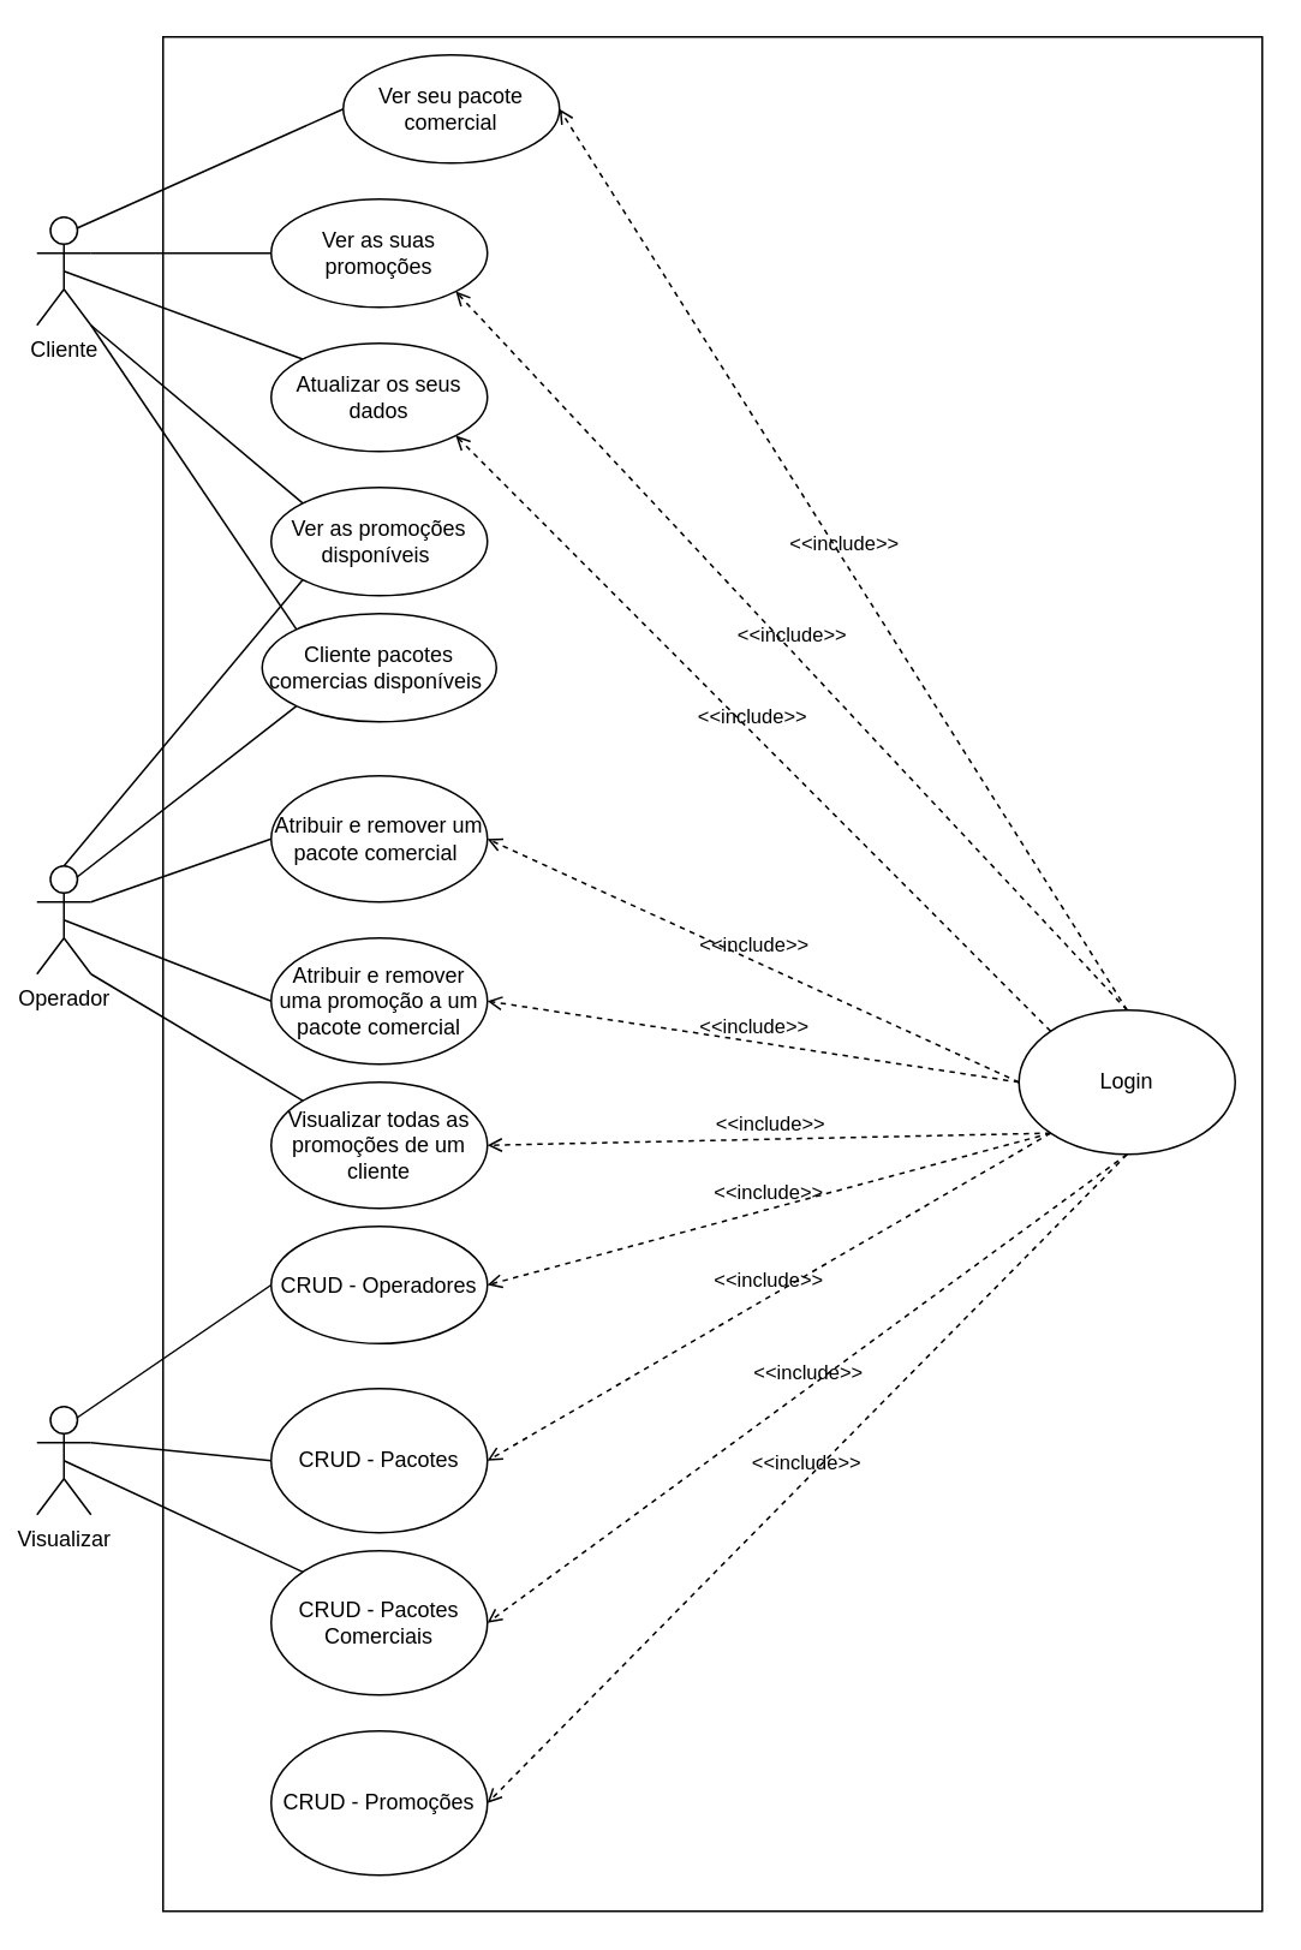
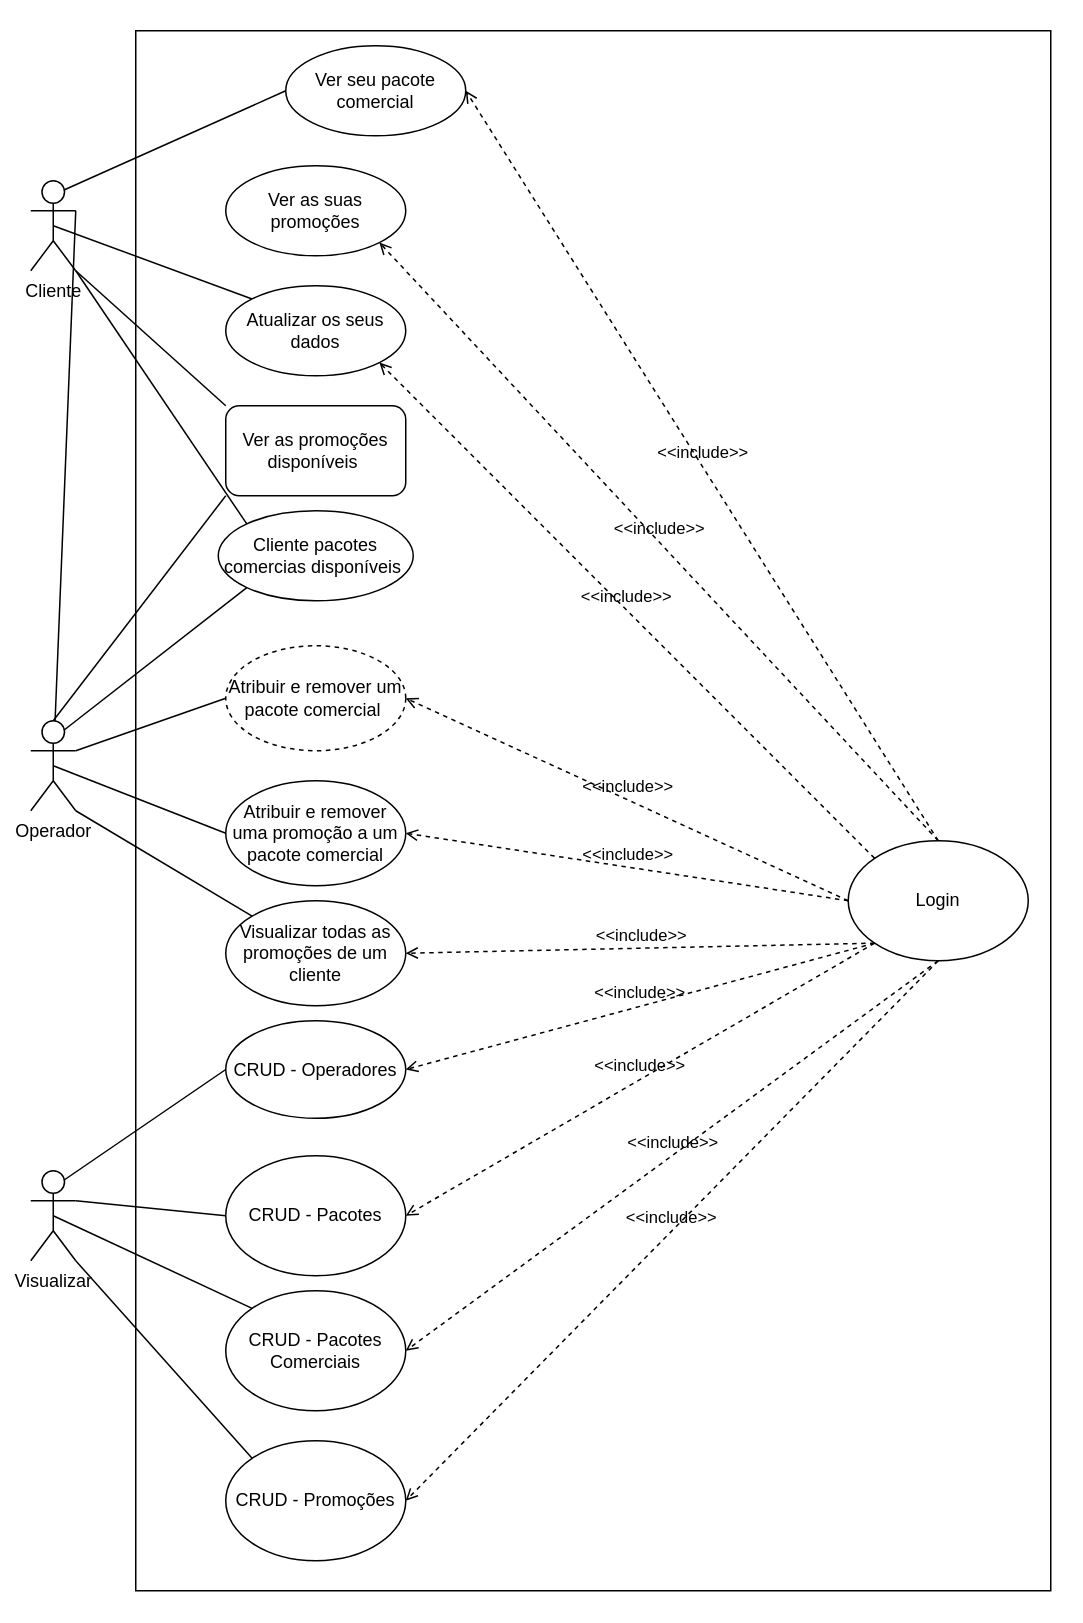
  <mxCell id="0" />
  <mxCell id="1" parent="0" />
  <mxCell id="2" value="" style="rounded=0;whiteSpace=wrap;html=1;" parent="1" vertex="1"><mxGeometry x="90" y="20" width="610" height="1040" as="geometry" /></mxCell>
  <mxCell id="3" value="Visualizar" style="shape=umlActor;verticalLabelPosition=bottom;verticalAlign=top;html=1;outlineConnect=0;" parent="1" vertex="1"><mxGeometry x="20" y="780" width="30" height="60" as="geometry" /></mxCell>
  <mxCell id="4" value="Operador" style="shape=umlActor;verticalLabelPosition=bottom;verticalAlign=top;html=1;outlineConnect=0;" parent="1" vertex="1"><mxGeometry x="20" y="480" width="30" height="60" as="geometry" /></mxCell>
  <mxCell id="5" value="Cliente" style="shape=umlActor;verticalLabelPosition=bottom;verticalAlign=top;html=1;outlineConnect=0;" parent="1" vertex="1"><mxGeometry x="20" y="120" width="30" height="60" as="geometry" /></mxCell>
  <mxCell id="6" value="Ver seu pacote comercial" style="ellipse;whiteSpace=wrap;html=1;" parent="1" vertex="1"><mxGeometry x="190" y="30" width="120" height="60" as="geometry" /></mxCell>
  <mxCell id="7" value="Ver as suas promoções" style="ellipse;whiteSpace=wrap;html=1;" parent="1" vertex="1"><mxGeometry x="150" y="110" width="120" height="60" as="geometry" /></mxCell>
- <mxCell id="8" value="Ver as promoções disponíveis&amp;nbsp;" style="ellipse;whiteSpace=wrap;html=1;" parent="1" vertex="1"><mxGeometry x="150" y="270" width="120" height="60" as="geometry" /></mxCell>
+ <mxCell id="8" value="Ver as promoções disponíveis&amp;nbsp;" style="whiteSpace=wrap;html=1;rounded=1;" parent="1" vertex="1"><mxGeometry x="150" y="270" width="120" height="60" as="geometry" /></mxCell>
  <mxCell id="9" value="Atualizar os seus dados" style="ellipse;whiteSpace=wrap;html=1;" parent="1" vertex="1"><mxGeometry x="150" y="190" width="120" height="60" as="geometry" /></mxCell>
  <mxCell id="10" value="Cliente pacotes comercias disponíveis&amp;nbsp;" style="ellipse;whiteSpace=wrap;html=1;" parent="1" vertex="1"><mxGeometry x="145" y="340" width="130" height="60" as="geometry" /></mxCell>
  <mxCell id="11" value="" style="endArrow=none;html=1;entryX=0;entryY=0.5;entryDx=0;entryDy=0;exitX=0.75;exitY=0.1;exitDx=0;exitDy=0;exitPerimeter=0;" parent="1" source="5" target="6" edge="1"><mxGeometry width="50" height="50" relative="1" as="geometry"><mxPoint x="80" y="120" as="sourcePoint" /><mxPoint x="130" y="70" as="targetPoint" /></mxGeometry></mxCell>
- <mxCell id="12" value="" style="endArrow=none;html=1;exitX=1;exitY=0.333;exitDx=0;exitDy=0;exitPerimeter=0;entryX=0;entryY=0.5;entryDx=0;entryDy=0;" parent="1" source="5" target="7" edge="1"><mxGeometry width="50" height="50" relative="1" as="geometry"><mxPoint x="340" y="240" as="sourcePoint" /><mxPoint x="390" y="190" as="targetPoint" /></mxGeometry></mxCell>
+ <mxCell id="12" value="" style="endArrow=none;html=1;exitX=1;exitY=0.333;exitDx=0;exitDy=0;exitPerimeter=0;" parent="1" source="5" target="4" edge="1"><mxGeometry width="50" height="50" relative="1" as="geometry"><mxPoint x="340" y="240" as="sourcePoint" /><mxPoint x="390" y="190" as="targetPoint" /></mxGeometry></mxCell>
  <mxCell id="13" value="" style="endArrow=none;html=1;exitX=1;exitY=1;exitDx=0;exitDy=0;exitPerimeter=0;entryX=0;entryY=0;entryDx=0;entryDy=0;" parent="1" source="5" target="8" edge="1"><mxGeometry width="50" height="50" relative="1" as="geometry"><mxPoint x="60" y="150" as="sourcePoint" /><mxPoint x="160" y="150" as="targetPoint" /></mxGeometry></mxCell>
  <mxCell id="14" value="" style="endArrow=none;html=1;exitX=0.5;exitY=0.5;exitDx=0;exitDy=0;exitPerimeter=0;entryX=0;entryY=0;entryDx=0;entryDy=0;" parent="1" source="5" target="9" edge="1"><mxGeometry width="50" height="50" relative="1" as="geometry"><mxPoint x="340" y="240" as="sourcePoint" /><mxPoint x="390" y="190" as="targetPoint" /></mxGeometry></mxCell>
  <mxCell id="15" value="" style="endArrow=none;html=1;exitX=1;exitY=1;exitDx=0;exitDy=0;exitPerimeter=0;entryX=0;entryY=0;entryDx=0;entryDy=0;" parent="1" source="5" target="10" edge="1"><mxGeometry width="50" height="50" relative="1" as="geometry"><mxPoint x="60" y="190" as="sourcePoint" /><mxPoint x="177.574" y="288.787" as="targetPoint" /></mxGeometry></mxCell>
- <mxCell id="16" value="Atribuir e remover um pacote comercial&amp;nbsp;" style="ellipse;whiteSpace=wrap;html=1;" parent="1" vertex="1"><mxGeometry x="150" y="430" width="120" height="70" as="geometry" /></mxCell>
+ <mxCell id="16" value="Atribuir e remover um pacote comercial&amp;nbsp;" style="ellipse;whiteSpace=wrap;html=1;dashed=1;" parent="1" vertex="1"><mxGeometry x="150" y="430" width="120" height="70" as="geometry" /></mxCell>
  <mxCell id="17" value="" style="endArrow=none;html=1;exitX=0.75;exitY=0.1;exitDx=0;exitDy=0;exitPerimeter=0;entryX=0;entryY=1;entryDx=0;entryDy=0;" parent="1" source="4" target="10" edge="1"><mxGeometry width="50" height="50" relative="1" as="geometry"><mxPoint x="340" y="530" as="sourcePoint" /><mxPoint x="390" y="480" as="targetPoint" /></mxGeometry></mxCell>
  <mxCell id="18" value="Atribuir e remover uma promoção a um pacote comercial" style="ellipse;whiteSpace=wrap;html=1;" parent="1" vertex="1"><mxGeometry x="150" y="520" width="120" height="70" as="geometry" /></mxCell>
  <mxCell id="19" value="Visualizar todas as promoções de um cliente" style="ellipse;whiteSpace=wrap;html=1;" parent="1" vertex="1"><mxGeometry x="150" y="600" width="120" height="70" as="geometry" /></mxCell>
  <mxCell id="20" value="" style="endArrow=none;html=1;exitX=0.5;exitY=0;exitDx=0;exitDy=0;exitPerimeter=0;entryX=0;entryY=1;entryDx=0;entryDy=0;" parent="1" source="4" target="8" edge="1"><mxGeometry width="50" height="50" relative="1" as="geometry"><mxPoint x="-10" y="430" as="sourcePoint" /><mxPoint x="111.538" y="335.213" as="targetPoint" /></mxGeometry></mxCell>
  <mxCell id="21" value="" style="endArrow=none;html=1;exitX=1;exitY=0.333;exitDx=0;exitDy=0;exitPerimeter=0;entryX=0;entryY=0.5;entryDx=0;entryDy=0;" parent="1" source="4" target="16" edge="1"><mxGeometry width="50" height="50" relative="1" as="geometry"><mxPoint x="340" y="620" as="sourcePoint" /><mxPoint x="390" y="570" as="targetPoint" /></mxGeometry></mxCell>
  <mxCell id="22" value="" style="endArrow=none;html=1;exitX=0.5;exitY=0.5;exitDx=0;exitDy=0;exitPerimeter=0;entryX=0;entryY=0.5;entryDx=0;entryDy=0;" parent="1" source="4" target="18" edge="1"><mxGeometry width="50" height="50" relative="1" as="geometry"><mxPoint x="340" y="620" as="sourcePoint" /><mxPoint x="390" y="570" as="targetPoint" /></mxGeometry></mxCell>
  <mxCell id="23" value="" style="endArrow=none;html=1;exitX=1;exitY=1;exitDx=0;exitDy=0;exitPerimeter=0;entryX=0;entryY=0;entryDx=0;entryDy=0;" parent="1" source="4" target="19" edge="1"><mxGeometry width="50" height="50" relative="1" as="geometry"><mxPoint x="340" y="620" as="sourcePoint" /><mxPoint x="390" y="570" as="targetPoint" /></mxGeometry></mxCell>
  <mxCell id="24" value="CRUD - Operadores" style="ellipse;whiteSpace=wrap;html=1;" parent="1" vertex="1"><mxGeometry x="150" y="680" width="120" height="65" as="geometry" /></mxCell>
  <mxCell id="25" value="CRUD - Pacotes" style="ellipse;whiteSpace=wrap;html=1;" parent="1" vertex="1"><mxGeometry x="150" y="770" width="120" height="80" as="geometry" /></mxCell>
  <mxCell id="26" value="CRUD - Pacotes Comerciais" style="ellipse;whiteSpace=wrap;html=1;" parent="1" vertex="1"><mxGeometry x="150" y="860" width="120" height="80" as="geometry" /></mxCell>
  <mxCell id="27" value="CRUD - Promoções" style="ellipse;whiteSpace=wrap;html=1;" parent="1" vertex="1"><mxGeometry x="150" y="960" width="120" height="80" as="geometry" /></mxCell>
  <mxCell id="28" value="" style="endArrow=none;html=1;exitX=0.75;exitY=0.1;exitDx=0;exitDy=0;exitPerimeter=0;entryX=0;entryY=0.5;entryDx=0;entryDy=0;" parent="1" source="3" target="24" edge="1"><mxGeometry width="50" height="50" relative="1" as="geometry"><mxPoint x="340" y="820" as="sourcePoint" /><mxPoint x="390" y="770" as="targetPoint" /></mxGeometry></mxCell>
  <mxCell id="29" value="" style="endArrow=none;html=1;exitX=1;exitY=0.333;exitDx=0;exitDy=0;exitPerimeter=0;entryX=0;entryY=0.5;entryDx=0;entryDy=0;" parent="1" source="3" target="25" edge="1"><mxGeometry width="50" height="50" relative="1" as="geometry"><mxPoint x="340" y="820" as="sourcePoint" /><mxPoint x="390" y="770" as="targetPoint" /></mxGeometry></mxCell>
  <mxCell id="30" value="" style="endArrow=none;html=1;exitX=0.5;exitY=0.5;exitDx=0;exitDy=0;exitPerimeter=0;entryX=0;entryY=0;entryDx=0;entryDy=0;" parent="1" source="3" target="26" edge="1"><mxGeometry width="50" height="50" relative="1" as="geometry"><mxPoint x="340" y="820" as="sourcePoint" /><mxPoint x="390" y="770" as="targetPoint" /></mxGeometry></mxCell>
+ <mxCell id="31" value="" style="endArrow=none;html=1;exitX=1;exitY=1;exitDx=0;exitDy=0;exitPerimeter=0;entryX=0;entryY=0;entryDx=0;entryDy=0;" parent="1" source="3" target="27" edge="1"><mxGeometry width="50" height="50" relative="1" as="geometry"><mxPoint x="340" y="820" as="sourcePoint" /><mxPoint x="390" y="770" as="targetPoint" /></mxGeometry></mxCell>
  <mxCell id="32" value="Login" style="ellipse;whiteSpace=wrap;html=1;" parent="1" vertex="1"><mxGeometry x="565" y="560" width="120" height="80" as="geometry" /></mxCell>
  <mxCell id="33" value="&amp;lt;&amp;lt;include&amp;gt;&amp;gt;" style="html=1;verticalAlign=bottom;labelBackgroundColor=none;endArrow=open;endFill=0;dashed=1;exitX=0.5;exitY=0;exitDx=0;exitDy=0;entryX=1;entryY=0.5;entryDx=0;entryDy=0;" parent="1" source="32" target="6" edge="1"><mxGeometry width="160" relative="1" as="geometry"><mxPoint x="280" y="640" as="sourcePoint" /><mxPoint x="380" y="190" as="targetPoint" /></mxGeometry></mxCell>
  <mxCell id="34" value="&amp;lt;&amp;lt;include&amp;gt;&amp;gt;" style="html=1;verticalAlign=bottom;labelBackgroundColor=none;endArrow=open;endFill=0;dashed=1;exitX=0.5;exitY=0;exitDx=0;exitDy=0;entryX=1;entryY=1;entryDx=0;entryDy=0;" parent="1" source="32" target="7" edge="1"><mxGeometry width="160" relative="1" as="geometry"><mxPoint x="560" y="555" as="sourcePoint" /><mxPoint x="200" y="70" as="targetPoint" /></mxGeometry></mxCell>
  <mxCell id="35" value="&amp;lt;&amp;lt;include&amp;gt;&amp;gt;" style="html=1;verticalAlign=bottom;labelBackgroundColor=none;endArrow=open;endFill=0;dashed=1;exitX=0;exitY=0;exitDx=0;exitDy=0;entryX=1;entryY=1;entryDx=0;entryDy=0;" parent="1" source="32" target="9" edge="1"><mxGeometry width="160" relative="1" as="geometry"><mxPoint x="537.16" y="554" as="sourcePoint" /><mxPoint x="160.004" y="170.002" as="targetPoint" /></mxGeometry></mxCell>
  <mxCell id="36" value="&amp;lt;&amp;lt;include&amp;gt;&amp;gt;" style="html=1;verticalAlign=bottom;labelBackgroundColor=none;endArrow=open;endFill=0;dashed=1;exitX=0;exitY=0.5;exitDx=0;exitDy=0;entryX=1;entryY=0.5;entryDx=0;entryDy=0;" parent="1" source="32" target="16" edge="1"><mxGeometry width="160" relative="1" as="geometry"><mxPoint x="280" y="460" as="sourcePoint" /><mxPoint x="370" y="660" as="targetPoint" /></mxGeometry></mxCell>
  <mxCell id="37" value="&amp;lt;&amp;lt;include&amp;gt;&amp;gt;" style="html=1;verticalAlign=bottom;labelBackgroundColor=none;endArrow=open;endFill=0;dashed=1;exitX=0;exitY=0.5;exitDx=0;exitDy=0;entryX=1;entryY=0.5;entryDx=0;entryDy=0;" parent="1" source="32" target="18" edge="1"><mxGeometry width="160" relative="1" as="geometry"><mxPoint x="707.16" y="940" as="sourcePoint" /><mxPoint x="330.004" y="556.002" as="targetPoint" /></mxGeometry></mxCell>
  <mxCell id="38" value="&amp;lt;&amp;lt;include&amp;gt;&amp;gt;" style="html=1;verticalAlign=bottom;labelBackgroundColor=none;endArrow=open;endFill=0;dashed=1;exitX=0;exitY=1;exitDx=0;exitDy=0;entryX=1;entryY=0.5;entryDx=0;entryDy=0;" parent="1" source="32" target="19" edge="1"><mxGeometry width="160" relative="1" as="geometry"><mxPoint x="580" y="595" as="sourcePoint" /><mxPoint x="280" y="565" as="targetPoint" /></mxGeometry></mxCell>
  <mxCell id="39" value="&amp;lt;&amp;lt;include&amp;gt;&amp;gt;" style="html=1;verticalAlign=bottom;labelBackgroundColor=none;endArrow=open;endFill=0;dashed=1;exitX=0;exitY=1;exitDx=0;exitDy=0;entryX=1;entryY=0.5;entryDx=0;entryDy=0;" parent="1" source="32" target="24" edge="1"><mxGeometry width="160" relative="1" as="geometry"><mxPoint x="597.574" y="623.284" as="sourcePoint" /><mxPoint x="280" y="645" as="targetPoint" /></mxGeometry></mxCell>
  <mxCell id="40" value="&amp;lt;&amp;lt;include&amp;gt;&amp;gt;" style="html=1;verticalAlign=bottom;labelBackgroundColor=none;endArrow=open;endFill=0;dashed=1;exitX=0;exitY=1;exitDx=0;exitDy=0;entryX=1;entryY=0.5;entryDx=0;entryDy=0;" parent="1" source="32" target="25" edge="1"><mxGeometry width="160" relative="1" as="geometry"><mxPoint x="597.574" y="623.284" as="sourcePoint" /><mxPoint x="280" y="730" as="targetPoint" /></mxGeometry></mxCell>
  <mxCell id="41" value="&amp;lt;&amp;lt;include&amp;gt;&amp;gt;" style="html=1;verticalAlign=bottom;labelBackgroundColor=none;endArrow=open;endFill=0;dashed=1;exitX=0.5;exitY=1;exitDx=0;exitDy=0;entryX=1;entryY=0.5;entryDx=0;entryDy=0;" parent="1" source="32" target="26" edge="1"><mxGeometry width="160" relative="1" as="geometry"><mxPoint x="597.574" y="623.284" as="sourcePoint" /><mxPoint x="280" y="820" as="targetPoint" /></mxGeometry></mxCell>
  <mxCell id="42" value="&amp;lt;&amp;lt;include&amp;gt;&amp;gt;" style="html=1;verticalAlign=bottom;labelBackgroundColor=none;endArrow=open;endFill=0;dashed=1;exitX=0.5;exitY=1;exitDx=0;exitDy=0;entryX=1;entryY=0.5;entryDx=0;entryDy=0;" parent="1" source="32" target="27" edge="1"><mxGeometry width="160" relative="1" as="geometry"><mxPoint x="640" y="635" as="sourcePoint" /><mxPoint x="280" y="910" as="targetPoint" /></mxGeometry></mxCell>
